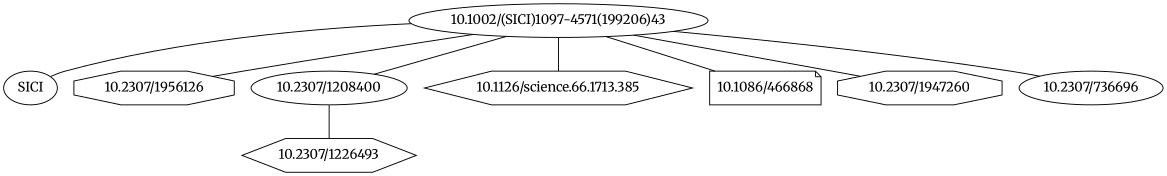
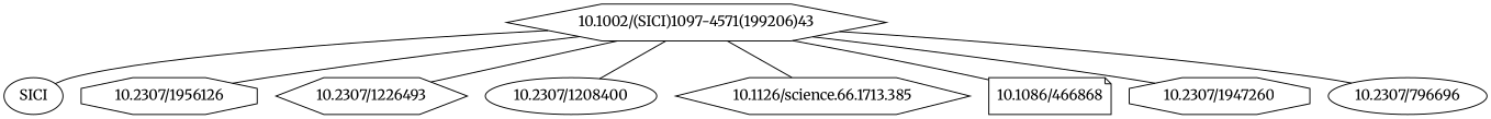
  strict graph {
    fontname=Merriweather
    node [fontname=Merriweather shape=ellipse]
    edge [fontname=Merriweather]
    n1 [label=SICI]
-   "10.1002/(SICI)1097-4571(199206)43"
+   "10.1002/(SICI)1097-4571(199206)43" [shape=hexagon]
    "10.2307/1956126" [shape=octagon]
    "10.2307/1226493" [shape=hexagon]
    n5 [label="10.2307/1208400"]
    "10.1126/science.66.1713.385" [shape=hexagon]
    "10.1086/466868" [shape=note]
    "10.2307/1947260" [shape=octagon]
-   "10.2307/796696" [label="10.2307/736696"]
+   "10.2307/796696"
    "10.1002/(SICI)1097-4571(199206)43" -- n1
    "10.1002/(SICI)1097-4571(199206)43" -- "10.2307/1956126"
-   n5 -- "10.2307/1226493"
+   "10.1002/(SICI)1097-4571(199206)43" -- "10.2307/1226493"
    "10.1002/(SICI)1097-4571(199206)43" -- n5
    "10.1002/(SICI)1097-4571(199206)43" -- "10.1126/science.66.1713.385"
    "10.1002/(SICI)1097-4571(199206)43" -- "10.1086/466868"
    "10.1002/(SICI)1097-4571(199206)43" -- "10.2307/1947260"
    "10.1002/(SICI)1097-4571(199206)43" -- "10.2307/796696"
  }
